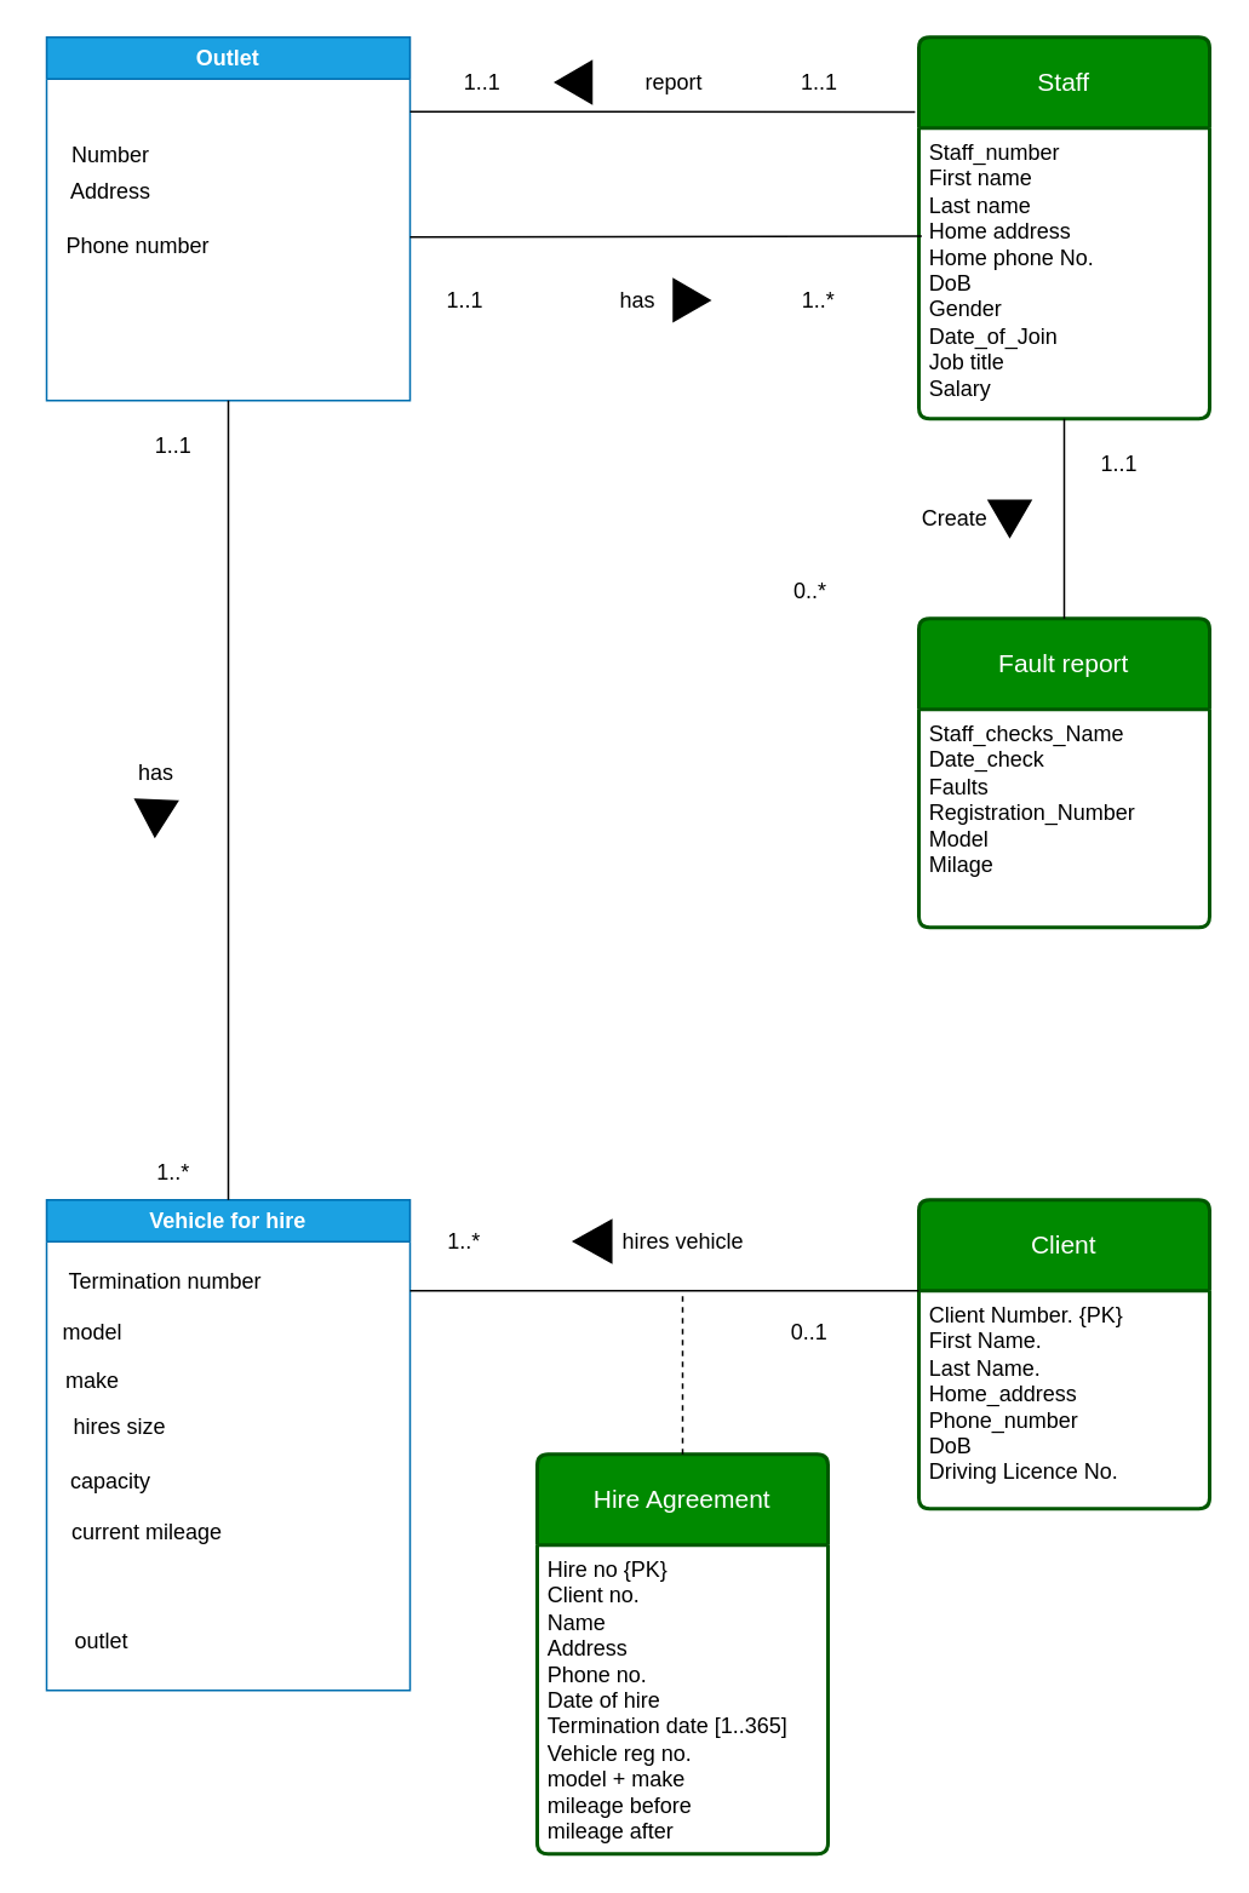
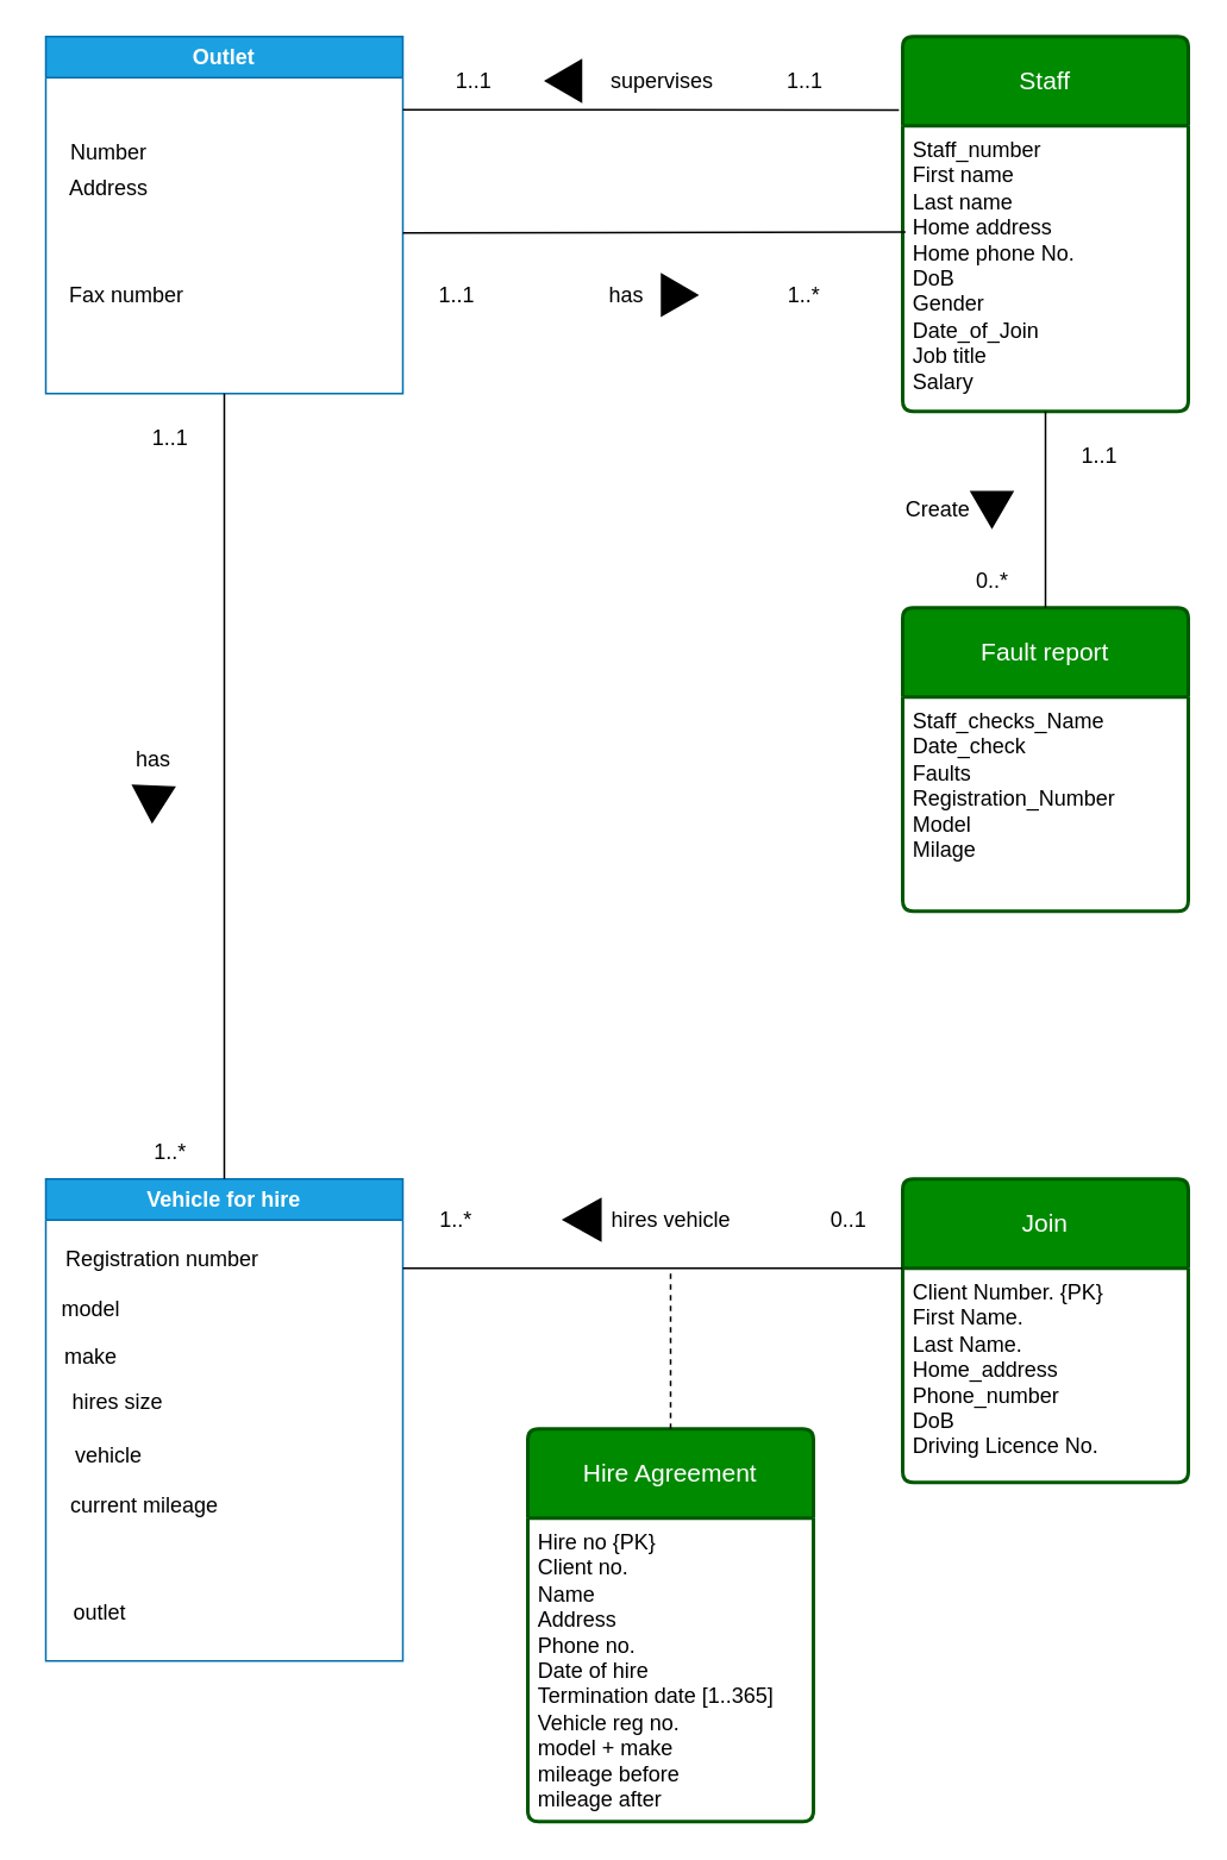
  <mxCell id="0" />
  <mxCell id="1" parent="0" />
  <mxCell id="2" value="Outlet" style="swimlane;whiteSpace=wrap;html=1;fillColor=#1ba1e2;fontColor=#ffffff;strokeColor=#006EAF;" vertex="1" parent="1"><mxGeometry x="25" y="20" width="200" height="200" as="geometry" /></mxCell>
  <mxCell id="3" value="Address" style="text;html=1;align=center;verticalAlign=middle;resizable=0;points=[];autosize=1;strokeColor=none;fillColor=none;" vertex="1" parent="2"><mxGeometry y="70" width="70" height="30" as="geometry" /></mxCell>
- <mxCell id="4" value="Phone number" style="text;html=1;align=center;verticalAlign=middle;resizable=0;points=[];autosize=1;strokeColor=none;fillColor=none;" vertex="1" parent="2"><mxGeometry y="100" width="100" height="30" as="geometry" /></mxCell>
+ <mxCell id="5" value="Fax number" style="text;html=1;align=center;verticalAlign=middle;resizable=0;points=[];autosize=1;strokeColor=none;fillColor=none;" vertex="1" parent="2"><mxGeometry y="130" width="90" height="30" as="geometry" /></mxCell>
  <mxCell id="6" value="Number" style="text;html=1;align=center;verticalAlign=middle;resizable=0;points=[];autosize=1;strokeColor=none;fillColor=none;" vertex="1" parent="2"><mxGeometry y="50" width="70" height="30" as="geometry" /></mxCell>
  <mxCell id="7" value="Vehicle for hire" style="swimlane;whiteSpace=wrap;html=1;fillColor=#1ba1e2;fontColor=#ffffff;strokeColor=#006EAF;" vertex="1" parent="1"><mxGeometry x="25" y="660" width="200" height="270" as="geometry" /></mxCell>
- <mxCell id="8" value="Termination number" style="text;html=1;align=center;verticalAlign=middle;resizable=0;points=[];autosize=1;strokeColor=none;fillColor=none;" vertex="1" parent="7"><mxGeometry y="30" width="130" height="30" as="geometry" /></mxCell>
+ <mxCell id="8" value="Registration number" style="text;html=1;align=center;verticalAlign=middle;resizable=0;points=[];autosize=1;strokeColor=none;fillColor=none;" vertex="1" parent="7"><mxGeometry y="30" width="130" height="30" as="geometry" /></mxCell>
  <mxCell id="9" value="make" style="text;html=1;align=center;verticalAlign=middle;resizable=0;points=[];autosize=1;strokeColor=none;fillColor=none;" vertex="1" parent="7"><mxGeometry y="85" width="50" height="30" as="geometry" /></mxCell>
  <mxCell id="10" value="hires size" style="text;html=1;align=center;verticalAlign=middle;resizable=0;points=[];autosize=1;strokeColor=none;fillColor=none;" vertex="1" parent="7"><mxGeometry y="110" width="80" height="30" as="geometry" /></mxCell>
  <mxCell id="11" value="model" style="text;html=1;align=center;verticalAlign=middle;resizable=0;points=[];autosize=1;strokeColor=none;fillColor=none;" vertex="1" parent="7"><mxGeometry x="-5" y="58" width="60" height="30" as="geometry" /></mxCell>
- <mxCell id="12" value="capacity" style="text;html=1;align=center;verticalAlign=middle;resizable=0;points=[];autosize=1;strokeColor=none;fillColor=none;" vertex="1" parent="7"><mxGeometry y="140" width="70" height="30" as="geometry" /></mxCell>
+ <mxCell id="12" value="vehicle" style="text;html=1;align=center;verticalAlign=middle;resizable=0;points=[];autosize=1;strokeColor=none;fillColor=none;" vertex="1" parent="7"><mxGeometry y="140" width="70" height="30" as="geometry" /></mxCell>
  <mxCell id="13" value="current mileage" style="text;html=1;align=center;verticalAlign=middle;resizable=0;points=[];autosize=1;strokeColor=none;fillColor=none;" vertex="1" parent="7"><mxGeometry y="168" width="110" height="30" as="geometry" /></mxCell>
  <mxCell id="14" value="outlet" style="text;html=1;align=center;verticalAlign=middle;resizable=0;points=[];autosize=1;strokeColor=none;fillColor=none;" vertex="1" parent="7"><mxGeometry x="5" y="228" width="50" height="30" as="geometry" /></mxCell>
  <mxCell id="15" value="Fault report" style="swimlane;childLayout=stackLayout;horizontal=1;startSize=50;horizontalStack=0;rounded=1;fontSize=14;fontStyle=0;strokeWidth=2;resizeParent=0;resizeLast=1;shadow=0;dashed=0;align=center;arcSize=4;whiteSpace=wrap;html=1;fillColor=#008a00;fontColor=#ffffff;strokeColor=#005700;" vertex="1" parent="1"><mxGeometry x="505" y="340" width="160" height="170" as="geometry" /></mxCell>
  <mxCell id="16" value="Staff_checks_Name&lt;div&gt;Date_check&lt;/div&gt;&lt;div&gt;Faults&lt;/div&gt;&lt;div&gt;Registration_Number&lt;/div&gt;&lt;div&gt;Model&lt;/div&gt;&lt;div&gt;Milage&lt;br&gt;&lt;br&gt;&lt;div&gt;&lt;br&gt;&lt;/div&gt;&lt;/div&gt;" style="align=left;strokeColor=none;fillColor=none;spacingLeft=4;spacingRight=4;fontSize=12;verticalAlign=top;resizable=0;rotatable=0;part=1;html=1;whiteSpace=wrap;" vertex="1" parent="15"><mxGeometry y="50" width="160" height="120" as="geometry" /></mxCell>
  <mxCell id="17" value="Staff" style="swimlane;childLayout=stackLayout;horizontal=1;startSize=50;horizontalStack=0;rounded=1;fontSize=14;fontStyle=0;strokeWidth=2;resizeParent=0;resizeLast=1;shadow=0;dashed=0;align=center;arcSize=4;whiteSpace=wrap;html=1;fillColor=#008a00;fontColor=#ffffff;strokeColor=#005700;" vertex="1" parent="1"><mxGeometry x="505" y="20" width="160" height="210" as="geometry" /></mxCell>
  <mxCell id="18" value="&lt;div&gt;&lt;div&gt;Staff_number&lt;/div&gt;&lt;/div&gt;&lt;div&gt;First name&lt;/div&gt;&lt;div&gt;Last name&lt;/div&gt;&lt;div&gt;Home address&lt;/div&gt;&lt;div&gt;Home phone No.&lt;/div&gt;&lt;div&gt;DoB&lt;/div&gt;&lt;div&gt;Gender&lt;/div&gt;&lt;div&gt;Date_of_Join&lt;/div&gt;&lt;div&gt;Job title&lt;/div&gt;&lt;div&gt;Salary&lt;/div&gt;" style="align=left;strokeColor=none;fillColor=none;spacingLeft=4;spacingRight=4;fontSize=12;verticalAlign=top;resizable=0;rotatable=0;part=1;html=1;whiteSpace=wrap;" vertex="1" parent="17"><mxGeometry y="50" width="160" height="160" as="geometry" /></mxCell>
  <mxCell id="19" value="" style="endArrow=none;html=1;rounded=0;exitX=0.5;exitY=1;exitDx=0;exitDy=0;entryX=0.5;entryY=0;entryDx=0;entryDy=0;" edge="1" parent="1" source="18" target="15"><mxGeometry relative="1" as="geometry"><mxPoint x="115" y="470" as="sourcePoint" /><mxPoint x="275" y="470" as="targetPoint" /></mxGeometry></mxCell>
  <mxCell id="20" value="" style="shape=mxgraph.arrows2.wedgeArrow;html=1;bendable=0;startWidth=11.628;fillColor=strokeColor;defaultFillColor=invert;defaultGradientColor=invert;rounded=0;" edge="1" parent="1"><mxGeometry width="100" height="100" relative="1" as="geometry"><mxPoint x="555" y="275" as="sourcePoint" /><mxPoint x="555" y="295" as="targetPoint" /></mxGeometry></mxCell>
  <mxCell id="21" value="Create" style="text;html=1;align=center;verticalAlign=middle;whiteSpace=wrap;rounded=0;" vertex="1" parent="1"><mxGeometry x="495" y="270" width="60" height="30" as="geometry" /></mxCell>
- <mxCell id="22" value="0..1" style="text;html=1;align=center;verticalAlign=middle;whiteSpace=wrap;rounded=0;" vertex="1" parent="1"><mxGeometry x="415" y="718" width="60" height="30" as="geometry" /></mxCell>
- <mxCell id="23" value="Client" style="swimlane;childLayout=stackLayout;horizontal=1;startSize=50;horizontalStack=0;rounded=1;fontSize=14;fontStyle=0;strokeWidth=2;resizeParent=0;resizeLast=1;shadow=0;dashed=0;align=center;arcSize=4;whiteSpace=wrap;html=1;fillColor=#008a00;fontColor=#ffffff;strokeColor=#005700;" vertex="1" parent="1"><mxGeometry x="505" y="660" width="160" height="170" as="geometry" /></mxCell>
+ <mxCell id="22" value="0..1" style="text;html=1;align=center;verticalAlign=middle;whiteSpace=wrap;rounded=0;" vertex="1" parent="1"><mxGeometry x="445" y="668" width="60" height="30" as="geometry" /></mxCell>
+ <mxCell id="23" value="Join" style="swimlane;childLayout=stackLayout;horizontal=1;startSize=50;horizontalStack=0;rounded=1;fontSize=14;fontStyle=0;strokeWidth=2;resizeParent=0;resizeLast=1;shadow=0;dashed=0;align=center;arcSize=4;whiteSpace=wrap;html=1;fillColor=#008a00;fontColor=#ffffff;strokeColor=#005700;" vertex="1" parent="1"><mxGeometry x="505" y="660" width="160" height="170" as="geometry" /></mxCell>
  <mxCell id="24" value="&lt;div&gt;&lt;div&gt;&lt;span style=&quot;background-color: transparent; color: light-dark(rgb(0, 0, 0), rgb(255, 255, 255));&quot;&gt;Client Number. {PK}&lt;/span&gt;&lt;/div&gt;&lt;/div&gt;&lt;div&gt;First Name.&lt;/div&gt;&lt;div&gt;Last Name.&lt;/div&gt;&lt;div&gt;Home_address&lt;/div&gt;&lt;div&gt;Phone_number&lt;/div&gt;&lt;div&gt;DoB&lt;/div&gt;&lt;div&gt;&lt;div&gt;Driving Licence No.&lt;/div&gt;&lt;/div&gt;&lt;div&gt;&lt;br&gt;&lt;/div&gt;" style="align=left;strokeColor=none;fillColor=none;spacingLeft=4;spacingRight=4;fontSize=12;verticalAlign=top;resizable=0;rotatable=0;part=1;html=1;whiteSpace=wrap;" vertex="1" parent="23"><mxGeometry y="50" width="160" height="120" as="geometry" /></mxCell>
  <mxCell id="25" value="Hire Agreement" style="swimlane;childLayout=stackLayout;horizontal=1;startSize=50;horizontalStack=0;rounded=1;fontSize=14;fontStyle=0;strokeWidth=2;resizeParent=0;resizeLast=1;shadow=0;dashed=0;align=center;arcSize=4;whiteSpace=wrap;html=1;fillColor=#008a00;fontColor=#ffffff;strokeColor=#005700;" vertex="1" parent="1"><mxGeometry x="295" y="800" width="160" height="220" as="geometry" /></mxCell>
  <mxCell id="26" value="&lt;div&gt;&lt;div&gt;Hire no {PK}&lt;/div&gt;&lt;/div&gt;&lt;div&gt;Client no.&lt;/div&gt;&lt;div&gt;Name&lt;/div&gt;&lt;div&gt;Address&lt;/div&gt;&lt;div&gt;Phone no.&lt;/div&gt;&lt;div&gt;Date of hire&lt;/div&gt;&lt;div&gt;Termination date [1..365]&lt;/div&gt;&lt;div&gt;Vehicle reg no.&lt;/div&gt;&lt;div&gt;model + make&lt;/div&gt;&lt;div&gt;mileage before&lt;/div&gt;&lt;div&gt;mileage after&lt;/div&gt;&lt;div&gt;&lt;br&gt;&lt;/div&gt;" style="align=left;strokeColor=none;fillColor=none;spacingLeft=4;spacingRight=4;fontSize=12;verticalAlign=top;resizable=0;rotatable=0;part=1;html=1;whiteSpace=wrap;" vertex="1" parent="25"><mxGeometry y="50" width="160" height="170" as="geometry" /></mxCell>
  <mxCell id="27" value="" style="endArrow=none;html=1;rounded=0;entryX=0;entryY=0;entryDx=0;entryDy=0;" edge="1" parent="1" target="24"><mxGeometry width="50" height="50" relative="1" as="geometry"><mxPoint x="225" y="710" as="sourcePoint" /><mxPoint x="415" y="610" as="targetPoint" /></mxGeometry></mxCell>
  <mxCell id="28" value="hires vehicle" style="text;html=1;align=center;verticalAlign=middle;resizable=0;points=[];autosize=1;strokeColor=none;fillColor=none;" vertex="1" parent="1"><mxGeometry x="330" y="668" width="90" height="30" as="geometry" /></mxCell>
  <mxCell id="29" value="1..*" style="text;html=1;align=center;verticalAlign=middle;whiteSpace=wrap;rounded=0;" vertex="1" parent="1"><mxGeometry x="225" y="668" width="60" height="30" as="geometry" /></mxCell>
  <mxCell id="30" value="" style="shape=mxgraph.arrows2.wedgeArrow;html=1;bendable=0;startWidth=11.628;fillColor=strokeColor;defaultFillColor=invert;defaultGradientColor=invert;rounded=0;" edge="1" parent="1"><mxGeometry width="100" height="100" relative="1" as="geometry"><mxPoint x="335.87" y="682.82" as="sourcePoint" /><mxPoint x="315" y="682.82" as="targetPoint" /></mxGeometry></mxCell>
  <mxCell id="31" value="" style="endArrow=none;dashed=1;html=1;rounded=0;exitX=0.5;exitY=0;exitDx=0;exitDy=0;" edge="1" parent="1" source="25"><mxGeometry width="50" height="50" relative="1" as="geometry"><mxPoint x="395" y="690" as="sourcePoint" /><mxPoint x="375" y="710" as="targetPoint" /></mxGeometry></mxCell>
  <mxCell id="32" value="" style="endArrow=none;html=1;rounded=0;entryX=0.5;entryY=1;entryDx=0;entryDy=0;exitX=0.5;exitY=0;exitDx=0;exitDy=0;" edge="1" parent="1" source="7" target="2"><mxGeometry width="50" height="50" relative="1" as="geometry"><mxPoint x="95" y="450" as="sourcePoint" /><mxPoint x="145" y="400" as="targetPoint" /></mxGeometry></mxCell>
  <mxCell id="33" value="has" style="text;html=1;align=center;verticalAlign=middle;resizable=0;points=[];autosize=1;strokeColor=none;fillColor=none;" vertex="1" parent="1"><mxGeometry x="65" y="410" width="40" height="30" as="geometry" /></mxCell>
  <mxCell id="34" value="1..*" style="text;html=1;align=center;verticalAlign=middle;whiteSpace=wrap;rounded=0;" vertex="1" parent="1"><mxGeometry x="65" y="630" width="60" height="30" as="geometry" /></mxCell>
  <mxCell id="35" value="1..1" style="text;html=1;align=center;verticalAlign=middle;whiteSpace=wrap;rounded=0;" vertex="1" parent="1"><mxGeometry x="65" y="230" width="60" height="30" as="geometry" /></mxCell>
  <mxCell id="36" value="" style="endArrow=none;html=1;rounded=0;entryX=-0.013;entryY=0.196;entryDx=0;entryDy=0;entryPerimeter=0;" edge="1" parent="1" target="17"><mxGeometry width="50" height="50" relative="1" as="geometry"><mxPoint x="225" y="61" as="sourcePoint" /><mxPoint x="415" y="270" as="targetPoint" /></mxGeometry></mxCell>
  <mxCell id="37" value="" style="endArrow=none;html=1;rounded=0;exitX=0.01;exitY=0.372;exitDx=0;exitDy=0;exitPerimeter=0;" edge="1" parent="1" source="18"><mxGeometry width="50" height="50" relative="1" as="geometry"><mxPoint x="275" y="190" as="sourcePoint" /><mxPoint x="225" y="130" as="targetPoint" /></mxGeometry></mxCell>
  <mxCell id="38" value="" style="shape=mxgraph.arrows2.wedgeArrow;html=1;bendable=0;startWidth=11.628;fillColor=strokeColor;defaultFillColor=invert;defaultGradientColor=invert;rounded=0;" edge="1" parent="1"><mxGeometry width="100" height="100" relative="1" as="geometry"><mxPoint x="85.44" y="440" as="sourcePoint" /><mxPoint x="84.57" y="460" as="targetPoint" /></mxGeometry></mxCell>
  <mxCell id="39" value="has" style="text;html=1;align=center;verticalAlign=middle;resizable=0;points=[];autosize=1;strokeColor=none;fillColor=none;" vertex="1" parent="1"><mxGeometry x="330" y="150" width="40" height="30" as="geometry" /></mxCell>
  <mxCell id="40" value="" style="shape=mxgraph.arrows2.wedgeArrow;html=1;bendable=0;startWidth=11.628;fillColor=strokeColor;defaultFillColor=invert;defaultGradientColor=invert;rounded=0;" edge="1" parent="1"><mxGeometry width="100" height="100" relative="1" as="geometry"><mxPoint x="370" y="164.75" as="sourcePoint" /><mxPoint x="390" y="164.75" as="targetPoint" /></mxGeometry></mxCell>
- <mxCell id="41" value="report" style="text;html=1;align=center;verticalAlign=middle;resizable=0;points=[];autosize=1;strokeColor=none;fillColor=none;" vertex="1" parent="1"><mxGeometry x="330" y="30" width="80" height="30" as="geometry" /></mxCell>
+ <mxCell id="41" value="supervises" style="text;html=1;align=center;verticalAlign=middle;resizable=0;points=[];autosize=1;strokeColor=none;fillColor=none;" vertex="1" parent="1"><mxGeometry x="330" y="30" width="80" height="30" as="geometry" /></mxCell>
  <mxCell id="42" value="" style="shape=mxgraph.arrows2.wedgeArrow;html=1;bendable=0;startWidth=11.628;fillColor=strokeColor;defaultFillColor=invert;defaultGradientColor=invert;rounded=0;" edge="1" parent="1"><mxGeometry width="100" height="100" relative="1" as="geometry"><mxPoint x="325" y="44.76" as="sourcePoint" /><mxPoint x="305" y="44.76" as="targetPoint" /></mxGeometry></mxCell>
  <mxCell id="43" value="1..*" style="text;html=1;align=center;verticalAlign=middle;whiteSpace=wrap;rounded=0;" vertex="1" parent="1"><mxGeometry x="420" y="150" width="60" height="30" as="geometry" /></mxCell>
  <mxCell id="44" value="1..1" style="text;html=1;align=center;verticalAlign=middle;whiteSpace=wrap;rounded=0;" vertex="1" parent="1"><mxGeometry x="235" y="30" width="60" height="30" as="geometry" /></mxCell>
  <mxCell id="45" value="1..1" style="text;html=1;align=center;verticalAlign=middle;resizable=0;points=[];autosize=1;strokeColor=none;fillColor=none;" vertex="1" parent="1"><mxGeometry x="595" y="240" width="40" height="30" as="geometry" /></mxCell>
- <mxCell id="46" value="0..*" style="text;html=1;align=center;verticalAlign=middle;resizable=0;points=[];autosize=1;strokeColor=none;fillColor=none;" vertex="1" parent="1"><mxGeometry x="425" y="310" width="40" height="30" as="geometry" /></mxCell>
+ <mxCell id="46" value="0..*" style="text;html=1;align=center;verticalAlign=middle;resizable=0;points=[];autosize=1;strokeColor=none;fillColor=none;" vertex="1" parent="1"><mxGeometry x="535" y="310" width="40" height="30" as="geometry" /></mxCell>
  <mxCell id="47" value="1..1" style="text;html=1;align=center;verticalAlign=middle;resizable=0;points=[];autosize=1;strokeColor=none;fillColor=none;" vertex="1" parent="1"><mxGeometry x="235" y="150" width="40" height="30" as="geometry" /></mxCell>
  <mxCell id="48" value="1..1" style="text;html=1;align=center;verticalAlign=middle;resizable=0;points=[];autosize=1;strokeColor=none;fillColor=none;" vertex="1" parent="1"><mxGeometry x="430" y="30" width="40" height="30" as="geometry" /></mxCell>
